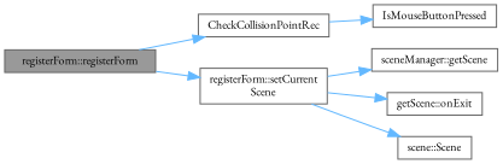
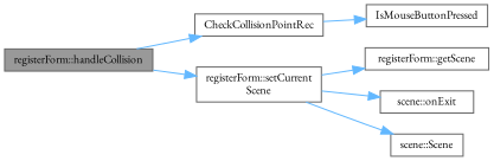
  digraph {
    fontname="EB Garamond"
    rankdir=LR
    node [color=grey40 fillcolor=white fontname="EB Garamond" fontsize=10 shape=box style=filled]
    edge [color=steelblue1 fontname="EB Garamond" fontsize=10 labelfontname=Helvetica labelfontsize=10 style=solid]
-   n1 [color=gray40 fillcolor=grey60 fontcolor=black height=0.2 label="registerForm::registerForm" width=0.4]
+   n1 [color=gray40 fillcolor=grey60 fontcolor=black height=0.2 label="registerForm::handleCollision" width=0.4]
    n2 [height=0.2 label=CheckCollisionPointRec width=0.4]
    n3 [height=0.2 label="registerForm::setCurrent\lScene" width=0.4]
    n4 [height=0.2 label=IsMouseButtonPressed width=0.4]
-   n5 [height=0.2 label="sceneManager::getScene" width=0.4]
-   n6 [height=0.2 label="getScene::onExit" width=0.4]
+   n5 [height=0.2 label="registerForm::getScene" width=0.4]
+   n6 [height=0.2 label="scene::onExit" width=0.4]
    n7 [height=0.2 label="scene::Scene" width=0.4]
    n1 -> n2
    n1 -> n3
    n2 -> n4
    n3 -> n5
    n3 -> n6
    n3 -> n7
  }
